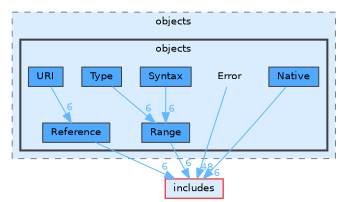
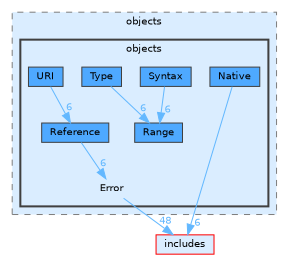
  digraph {
    compound=true
    node [fontname=Helvetica fontsize=10 shape=box color=grey25 fillcolor="#4ea9ff" style=filled]
    edge [color=steelblue1 fontcolor=steelblue1 fontname=Helvetica fontsize=10 headlabel=6 labeldistance=1.5 labelfontname=Helvetica labelfontsize=10]
    n1 [height=0.2 label=Error shape=plaintext width=0.4 color="" fillcolor="" style=""]
    n2 [height=0.2 label=Native width=0.4]
    n3 [height=0.2 label=Range width=0.4]
    n4 [height=0.2 label=Reference width=0.4]
    n5 [height=0.2 label=Syntax width=0.4]
    n6 [height=0.2 label=Type width=0.4]
    n7 [height=0.2 label=URI width=0.4]
    n8 [color=red fillcolor="#daedff" height=0.2 label=includes width=0.4]
    subgraph cluster_1 {
      bgcolor="#daedff"
      fontname=Helvetica
      fontsize=10
      label=objects
      pencolor=grey50
      style="filled,dashed"
      subgraph cluster_2 {
        bgcolor="#daedff"
        fontname=Helvetica
        fontsize=10
        label=objects
        pencolor=grey25
        style="filled,bold"
        n1
        n2
        n3
        n4
        n5
        n6
        n7
      }
    }
    n1 -> n8 [headlabel=48]
    n2 -> n8
-   n3 -> n8
-   n4 -> n8
+   n4 -> n1
    n5 -> n3
    n6 -> n3
    n7 -> n4
  }
